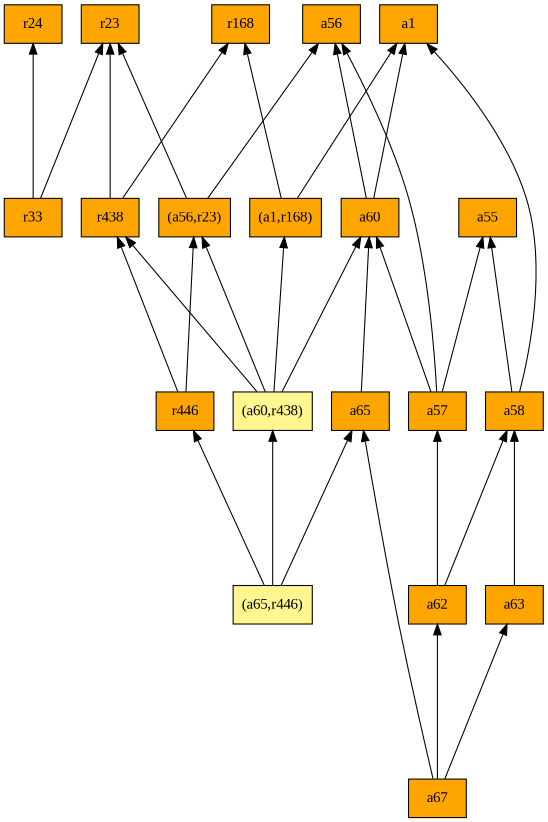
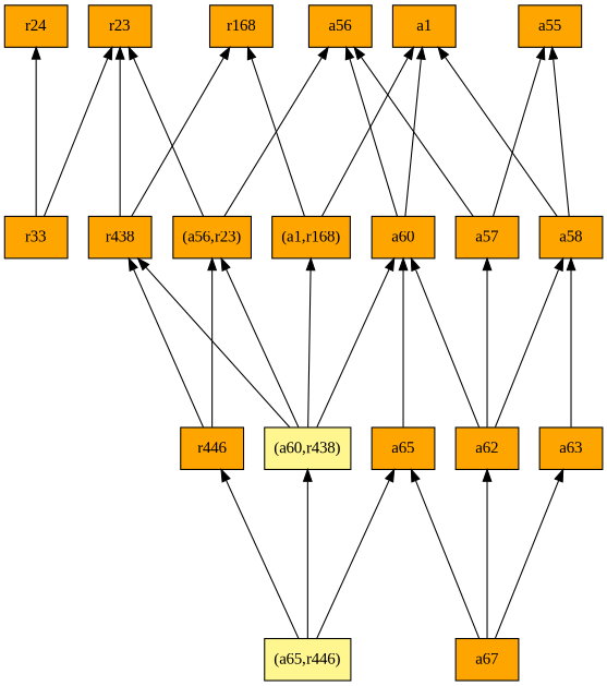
  digraph {
    fontname="Liberation Serif"
    rankdir=BT
    ranksep=2.0
    node [fillcolor=orange fontname="Liberation Serif" shape=record style=filled]
    edge [fontname="Liberation Serif"]
    n1 [label="{(a56,r23)}"]
    n2 [label="{a56}"]
    n3 [label="{r23}"]
    n4 [label="{a58}"]
    n5 [label="{a1}"]
    n6 [label="{a55}"]
    n7 [label="{a63}"]
    n8 [fillcolor=khaki1 label="{(a60,r438)}"]
    n9 [label="{(a1,r168)}"]
    n10 [label="{r438}"]
    n11 [label="{a60}"]
    n12 [label="{r168}"]
    n13 [label="{a57}"]
    n14 [label="{a67}"]
    n15 [label="{a65}"]
    n16 [label="{a62}"]
    n17 [label="{r24}"]
    n18 [label="{r33}"]
    n19 [label="{r446}"]
    n20 [fillcolor=khaki1 label="{(a65,r446)}"]
    n1 -> n2
    n1 -> n3
    n4 -> n5
    n4 -> n6
    n7 -> n4
    n8 -> n1
    n8 -> n9
    n8 -> n10
    n8 -> n11
    n9 -> n5
    n9 -> n12
    n10 -> n3
    n10 -> n12
    n11 -> n2
    n11 -> n5
    n13 -> n2
    n13 -> n6
    n14 -> n7
    n14 -> n15
    n14 -> n16
    n15 -> n11
    n16 -> n4
-   n13 -> n11
+   n16 -> n11
    n16 -> n13
    n18 -> n3
    n18 -> n17
    n19 -> n1
    n19 -> n10
    n20 -> n8
    n20 -> n15
    n20 -> n19
  }
